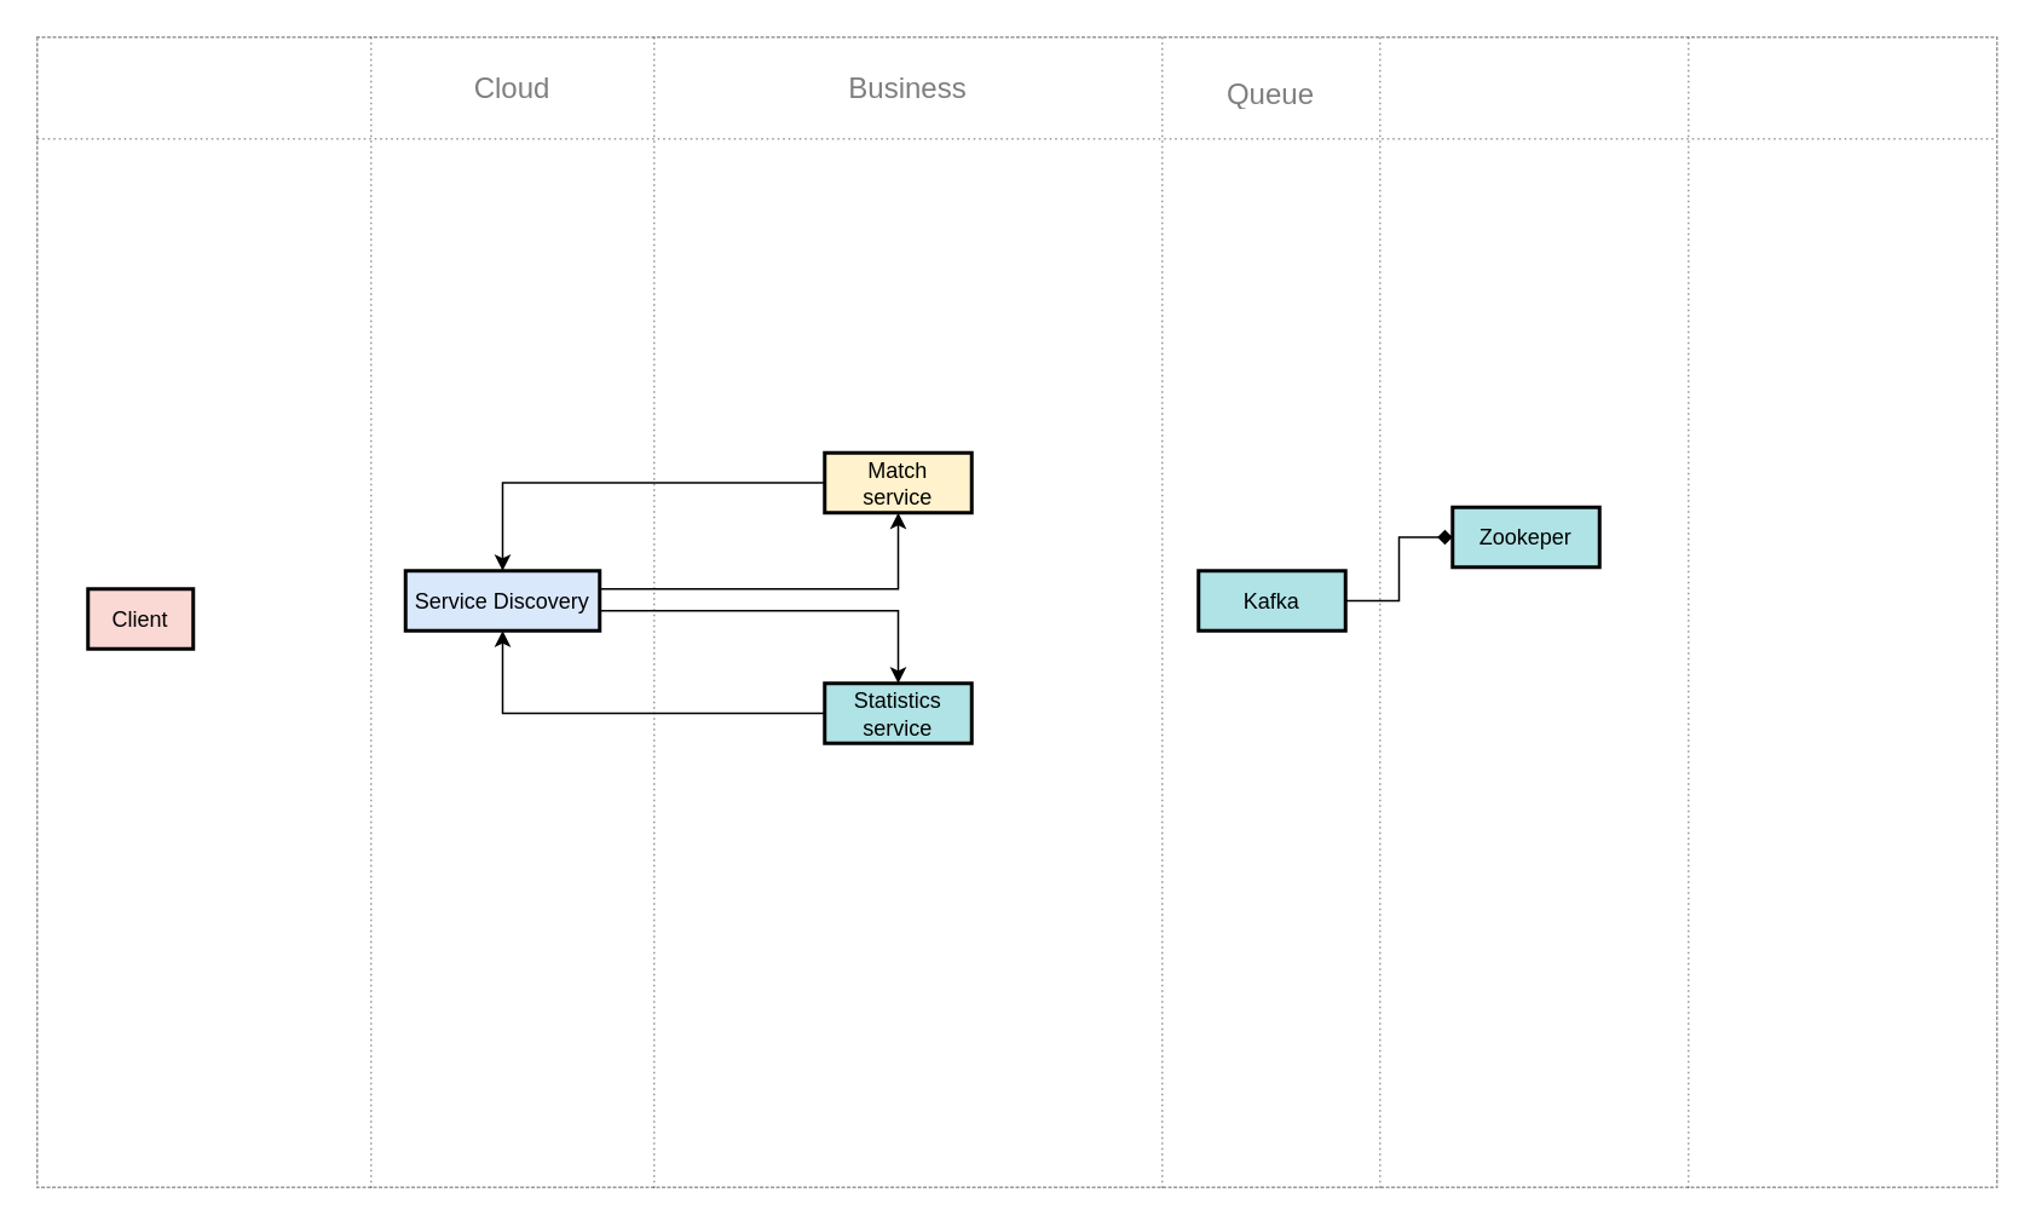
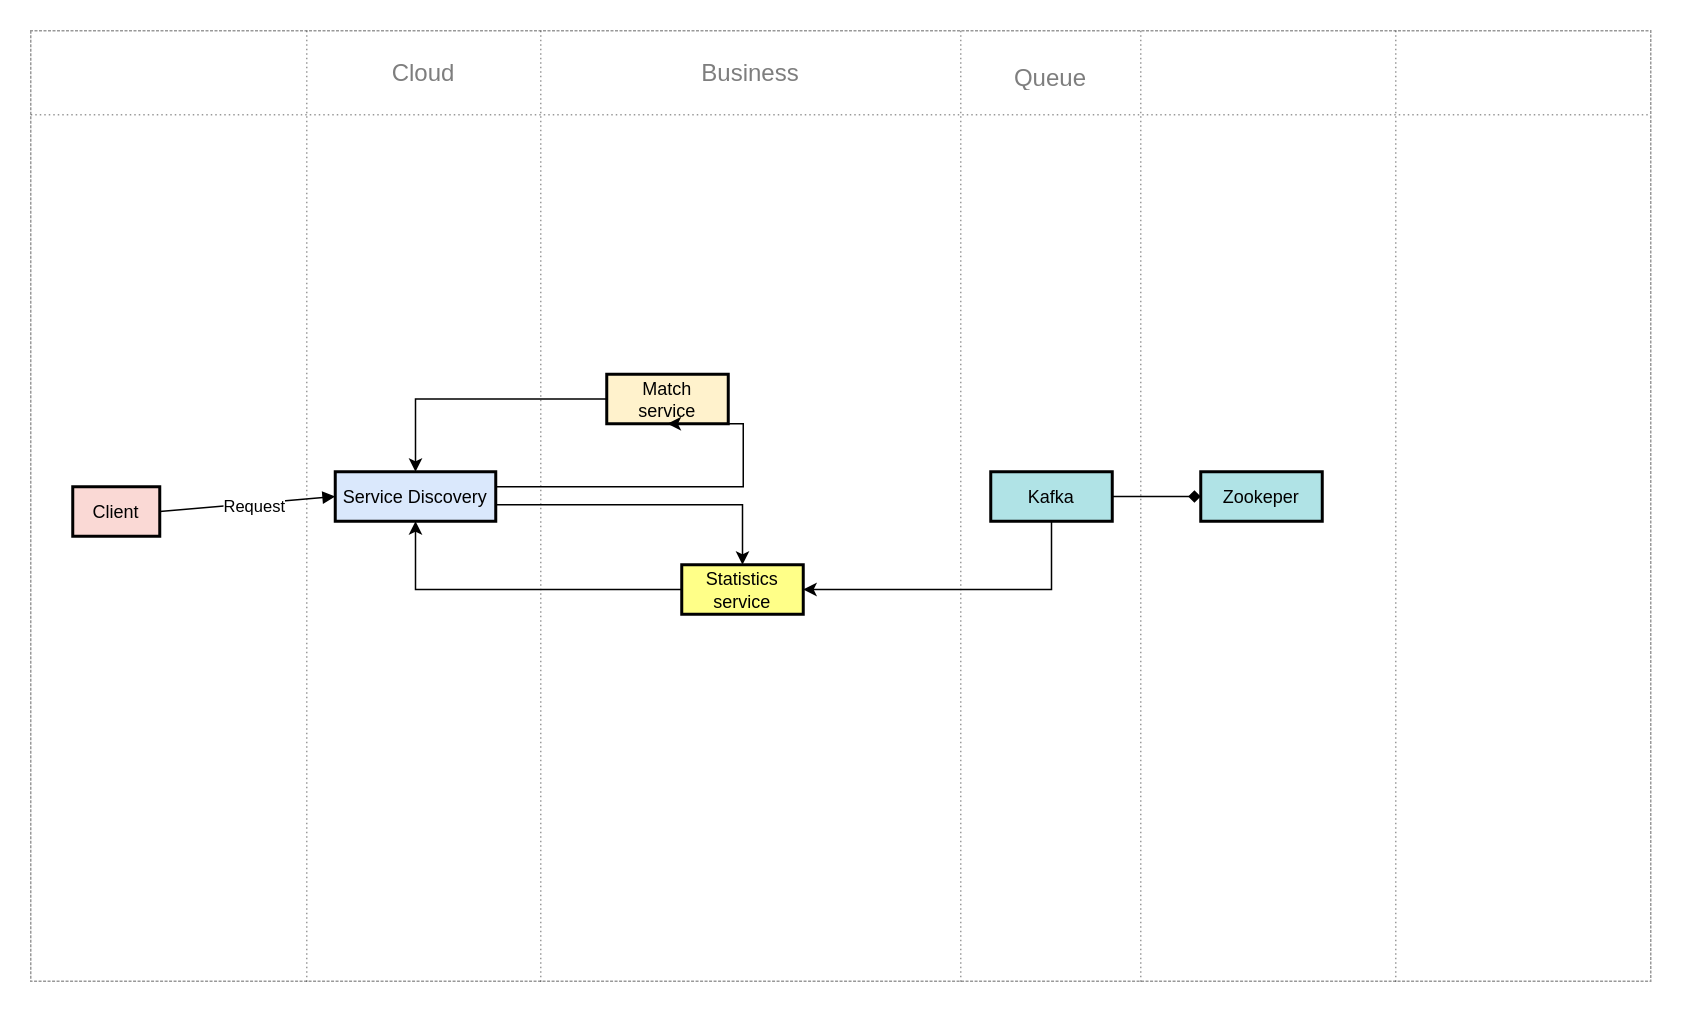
  <mxCell id="0" />
  <mxCell id="1" parent="0" />
  <mxCell id="2" value="" style="shape=table;startSize=0;container=1;collapsible=0;childLayout=tableLayout;strokeColor=default;fontSize=16;fillColor=none;dashed=1;dashPattern=1 2;opacity=40;swimlaneLine=1;textOpacity=50;" parent="1" vertex="1"><mxGeometry x="20" y="20" width="1080" height="633.708" as="geometry" /></mxCell>
  <mxCell id="3" value="" style="shape=tableRow;horizontal=0;startSize=0;swimlaneHead=0;swimlaneBody=0;strokeColor=inherit;top=0;left=0;bottom=0;right=0;collapsible=0;dropTarget=0;fillColor=none;points=[[0,0.5],[1,0.5]];portConstraint=eastwest;fontSize=16;" parent="2" vertex="1"><mxGeometry width="1080" height="56" as="geometry" /></mxCell>
  <mxCell id="4" value="" style="shape=partialRectangle;html=1;whiteSpace=wrap;connectable=0;strokeColor=inherit;overflow=hidden;fillColor=none;top=0;left=0;bottom=0;right=0;pointerEvents=1;fontSize=16;textOpacity=50;" parent="3" vertex="1"><mxGeometry width="184" height="56" as="geometry"><mxRectangle width="184" height="56" as="alternateBounds" /></mxGeometry></mxCell>
  <mxCell id="5" value="&lt;p style=&quot;line-height: 120%;&quot;&gt;Cloud&lt;/p&gt;" style="shape=partialRectangle;html=1;whiteSpace=wrap;connectable=0;strokeColor=inherit;overflow=hidden;fillColor=none;top=0;left=0;bottom=0;right=0;pointerEvents=1;fontSize=16;textOpacity=50;" parent="3" vertex="1"><mxGeometry x="184" width="156" height="56" as="geometry"><mxRectangle width="156" height="56" as="alternateBounds" /></mxGeometry></mxCell>
  <mxCell id="6" value="Business" style="shape=partialRectangle;html=1;whiteSpace=wrap;connectable=0;strokeColor=inherit;overflow=hidden;fillColor=none;top=0;left=0;bottom=0;right=0;pointerEvents=1;fontSize=16;textOpacity=50;" parent="3" vertex="1"><mxGeometry x="340" width="280" height="56" as="geometry"><mxRectangle width="280" height="56" as="alternateBounds" /></mxGeometry></mxCell>
  <mxCell id="7" value="&#10;&lt;span style=&quot;color: rgb(0, 0, 0); font-family: Helvetica; font-size: 16px; font-style: normal; font-variant-ligatures: normal; font-variant-caps: normal; font-weight: 400; letter-spacing: normal; orphans: 2; text-align: center; text-indent: 0px; text-transform: none; widows: 2; word-spacing: 0px; -webkit-text-stroke-width: 0px; white-space: normal; background-color: rgb(255, 255, 255); text-decoration-thickness: initial; text-decoration-style: initial; text-decoration-color: initial; display: inline !important; float: none;&quot;&gt;Queue&lt;/span&gt;&#10;&#10;" style="shape=partialRectangle;html=1;whiteSpace=wrap;connectable=0;strokeColor=inherit;overflow=hidden;fillColor=none;top=0;left=0;bottom=0;right=0;pointerEvents=1;fontSize=16;textOpacity=50;" parent="3" vertex="1"><mxGeometry x="620" width="120" height="56" as="geometry"><mxRectangle width="120" height="56" as="alternateBounds" /></mxGeometry></mxCell>
  <mxCell id="8" value="" style="shape=partialRectangle;html=1;whiteSpace=wrap;connectable=0;strokeColor=inherit;overflow=hidden;fillColor=none;top=0;left=0;bottom=0;right=0;pointerEvents=1;fontSize=16;textOpacity=50;" parent="3" vertex="1"><mxGeometry x="740" width="170" height="56" as="geometry"><mxRectangle width="170" height="56" as="alternateBounds" /></mxGeometry></mxCell>
  <mxCell id="9" value="" style="shape=partialRectangle;html=1;whiteSpace=wrap;connectable=0;strokeColor=inherit;overflow=hidden;fillColor=none;top=0;left=0;bottom=0;right=0;pointerEvents=1;fontSize=16;textOpacity=50;" parent="3" vertex="1"><mxGeometry x="910" width="170" height="56" as="geometry"><mxRectangle width="170" height="56" as="alternateBounds" /></mxGeometry></mxCell>
  <mxCell id="10" value="" style="shape=tableRow;horizontal=0;startSize=0;swimlaneHead=0;swimlaneBody=0;strokeColor=inherit;top=0;left=0;bottom=0;right=0;collapsible=0;dropTarget=0;fillColor=none;points=[[0,0.5],[1,0.5]];portConstraint=eastwest;fontSize=16;" parent="2" vertex="1"><mxGeometry y="56" width="1080" height="578" as="geometry" /></mxCell>
  <mxCell id="11" value="" style="shape=partialRectangle;html=1;whiteSpace=wrap;connectable=0;strokeColor=inherit;overflow=hidden;fillColor=none;top=0;left=0;bottom=0;right=0;pointerEvents=1;fontSize=16;" parent="10" vertex="1"><mxGeometry width="184" height="578" as="geometry"><mxRectangle width="184" height="578" as="alternateBounds" /></mxGeometry></mxCell>
  <mxCell id="12" value="" style="shape=partialRectangle;html=1;whiteSpace=wrap;connectable=0;strokeColor=inherit;overflow=hidden;fillColor=none;top=0;left=0;bottom=0;right=0;pointerEvents=1;fontSize=16;" parent="10" vertex="1"><mxGeometry x="184" width="156" height="578" as="geometry"><mxRectangle width="156" height="578" as="alternateBounds" /></mxGeometry></mxCell>
  <mxCell id="13" value="" style="shape=partialRectangle;html=1;whiteSpace=wrap;connectable=0;strokeColor=inherit;overflow=hidden;fillColor=none;top=0;left=0;bottom=0;right=0;pointerEvents=1;fontSize=16;" parent="10" vertex="1"><mxGeometry x="340" width="280" height="578" as="geometry"><mxRectangle width="280" height="578" as="alternateBounds" /></mxGeometry></mxCell>
  <mxCell id="14" style="shape=partialRectangle;html=1;whiteSpace=wrap;connectable=0;strokeColor=inherit;overflow=hidden;fillColor=none;top=0;left=0;bottom=0;right=0;pointerEvents=1;fontSize=16;" parent="10" vertex="1"><mxGeometry x="620" width="120" height="578" as="geometry"><mxRectangle width="120" height="578" as="alternateBounds" /></mxGeometry></mxCell>
  <mxCell id="15" style="shape=partialRectangle;html=1;whiteSpace=wrap;connectable=0;strokeColor=inherit;overflow=hidden;fillColor=none;top=0;left=0;bottom=0;right=0;pointerEvents=1;fontSize=16;" parent="10" vertex="1"><mxGeometry x="740" width="170" height="578" as="geometry"><mxRectangle width="170" height="578" as="alternateBounds" /></mxGeometry></mxCell>
  <mxCell id="16" style="shape=partialRectangle;html=1;whiteSpace=wrap;connectable=0;strokeColor=inherit;overflow=hidden;fillColor=none;top=0;left=0;bottom=0;right=0;pointerEvents=1;fontSize=16;" parent="10" vertex="1"><mxGeometry x="910" width="170" height="578" as="geometry"><mxRectangle width="170" height="578" as="alternateBounds" /></mxGeometry></mxCell>
  <mxCell id="17" value="Client" style="whiteSpace=wrap;strokeWidth=2;fillColor=#fad9d5;strokeColor=default;" parent="1" vertex="1"><mxGeometry x="48" y="324" width="58" height="33" as="geometry" /></mxCell>
  <mxCell id="18" style="edgeStyle=orthogonalEdgeStyle;rounded=0;orthogonalLoop=1;jettySize=auto;html=1;exitX=0.5;exitY=1;exitDx=0;exitDy=0;entryX=0.5;entryY=0;entryDx=0;entryDy=0;" parent="1" target="31" edge="1"><mxGeometry relative="1" as="geometry"><mxPoint x="276.5" y="333" as="sourcePoint" /></mxGeometry></mxCell>
  <mxCell id="19" value="Service Lookup" style="edgeLabel;html=1;align=center;verticalAlign=middle;resizable=0;points=[];" parent="18" vertex="1" connectable="0"><mxGeometry x="-0.108" relative="1" as="geometry"><mxPoint as="offset" /></mxGeometry></mxCell>
  <mxCell id="20" style="edgeStyle=orthogonalEdgeStyle;rounded=0;orthogonalLoop=1;jettySize=auto;html=1;entryX=0.5;entryY=1;entryDx=0;entryDy=0;" edge="1" parent="1" source="21" target="31"><mxGeometry relative="1" as="geometry" /></mxCell>
- <mxCell id="21" value="Statistics service" style="whiteSpace=wrap;strokeWidth=2;fillColor=#b0e3e6;strokeColor=default;" parent="1" vertex="1"><mxGeometry x="454" y="376" width="81" height="33" as="geometry" /></mxCell>
+ <mxCell id="21" value="Statistics service" style="whiteSpace=wrap;strokeWidth=2;fillColor=#ffff88;strokeColor=default;" parent="1" vertex="1"><mxGeometry x="454" y="376" width="81" height="33" as="geometry" /></mxCell>
+ <mxCell id="22" value="" style="curved=1;startArrow=none;endArrow=block;exitX=1;exitY=0.5;exitDx=0;exitDy=0;entryX=0;entryY=0.5;entryDx=0;entryDy=0;" parent="1" source="17" target="31" edge="1"><mxGeometry relative="1" as="geometry"><Array as="points" /><mxPoint x="223" y="325" as="targetPoint" /></mxGeometry></mxCell>
+ <mxCell id="23" value="Request" style="edgeLabel;html=1;align=center;verticalAlign=middle;resizable=0;points=[];" parent="22" vertex="1" connectable="0"><mxGeometry x="0.072" y="-1" relative="1" as="geometry"><mxPoint as="offset" /></mxGeometry></mxCell>
  <mxCell id="24" style="edgeStyle=orthogonalEdgeStyle;rounded=0;orthogonalLoop=1;jettySize=auto;html=1;entryX=0.5;entryY=0;entryDx=0;entryDy=0;" edge="1" parent="1" source="25" target="31"><mxGeometry relative="1" as="geometry" /></mxCell>
- <mxCell id="25" value="Match&#10;service" style="whiteSpace=wrap;strokeWidth=2;fillColor=#fff2cc;strokeColor=default;" parent="1" vertex="1"><mxGeometry x="454" y="249" width="81" height="33" as="geometry" /></mxCell>
+ <mxCell id="25" value="Match&#10;service" style="whiteSpace=wrap;strokeWidth=2;fillColor=#fff2cc;strokeColor=default;" parent="1" vertex="1"><mxGeometry x="404" y="249" width="81" height="33" as="geometry" /></mxCell>
+ <mxCell id="26" style="edgeStyle=orthogonalEdgeStyle;rounded=0;orthogonalLoop=1;jettySize=auto;html=1;entryX=1;entryY=0.5;entryDx=0;entryDy=0;exitX=0.5;exitY=1;exitDx=0;exitDy=0;" edge="1" parent="1" source="28" target="21"><mxGeometry relative="1" as="geometry" /></mxCell>
  <mxCell id="27" style="edgeStyle=orthogonalEdgeStyle;rounded=0;orthogonalLoop=1;jettySize=auto;html=1;entryX=0;entryY=0.5;entryDx=0;entryDy=0;endArrow=diamond;" edge="1" parent="1" source="28" target="32"><mxGeometry relative="1" as="geometry" /></mxCell>
  <mxCell id="28" value="Kafka" style="whiteSpace=wrap;strokeWidth=2;fillColor=#b0e3e6;strokeColor=default;" parent="1" vertex="1"><mxGeometry x="660" y="314" width="81" height="33" as="geometry" /></mxCell>
  <mxCell id="29" style="edgeStyle=orthogonalEdgeStyle;rounded=0;orthogonalLoop=1;jettySize=auto;html=1;entryX=0.5;entryY=1;entryDx=0;entryDy=0;" edge="1" parent="1" source="31" target="25"><mxGeometry relative="1" as="geometry"><Array as="points"><mxPoint x="495" y="324" /></Array></mxGeometry></mxCell>
  <mxCell id="30" style="edgeStyle=orthogonalEdgeStyle;rounded=0;orthogonalLoop=1;jettySize=auto;html=1;entryX=0.5;entryY=0;entryDx=0;entryDy=0;" edge="1" parent="1" source="31" target="21"><mxGeometry relative="1" as="geometry"><Array as="points"><mxPoint x="495" y="336" /></Array></mxGeometry></mxCell>
  <mxCell id="31" value="Service Discovery" style="whiteSpace=wrap;strokeWidth=2;fillColor=#dae8fc;strokeColor=default;" parent="1" vertex="1"><mxGeometry x="223" y="314" width="107" height="33" as="geometry" /></mxCell>
- <mxCell id="32" value="Zookeper" style="whiteSpace=wrap;strokeWidth=2;fillColor=#b0e3e6;strokeColor=default;" vertex="1" parent="1"><mxGeometry x="800" y="279" width="81" height="33" as="geometry" /></mxCell>
+ <mxCell id="32" value="Zookeper" style="whiteSpace=wrap;strokeWidth=2;fillColor=#b0e3e6;strokeColor=default;" vertex="1" parent="1"><mxGeometry x="800" y="314" width="81" height="33" as="geometry" /></mxCell>
